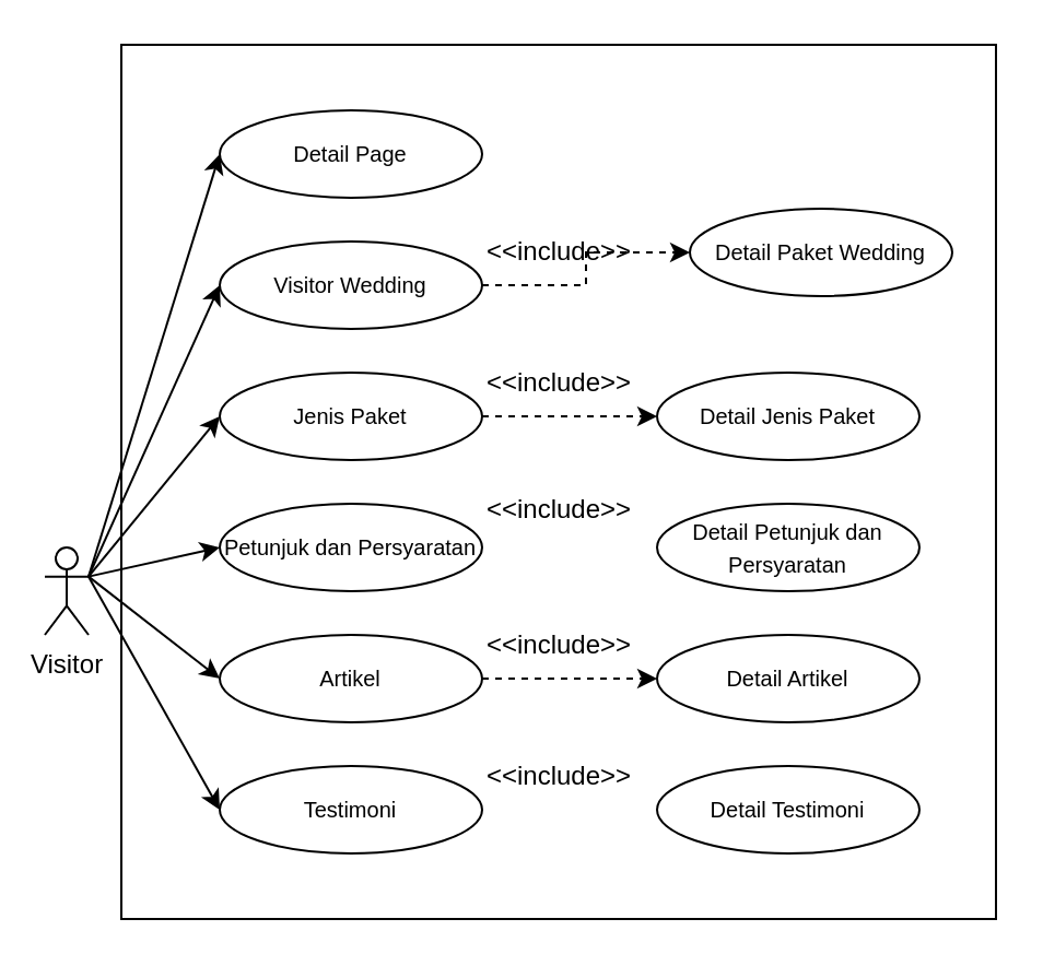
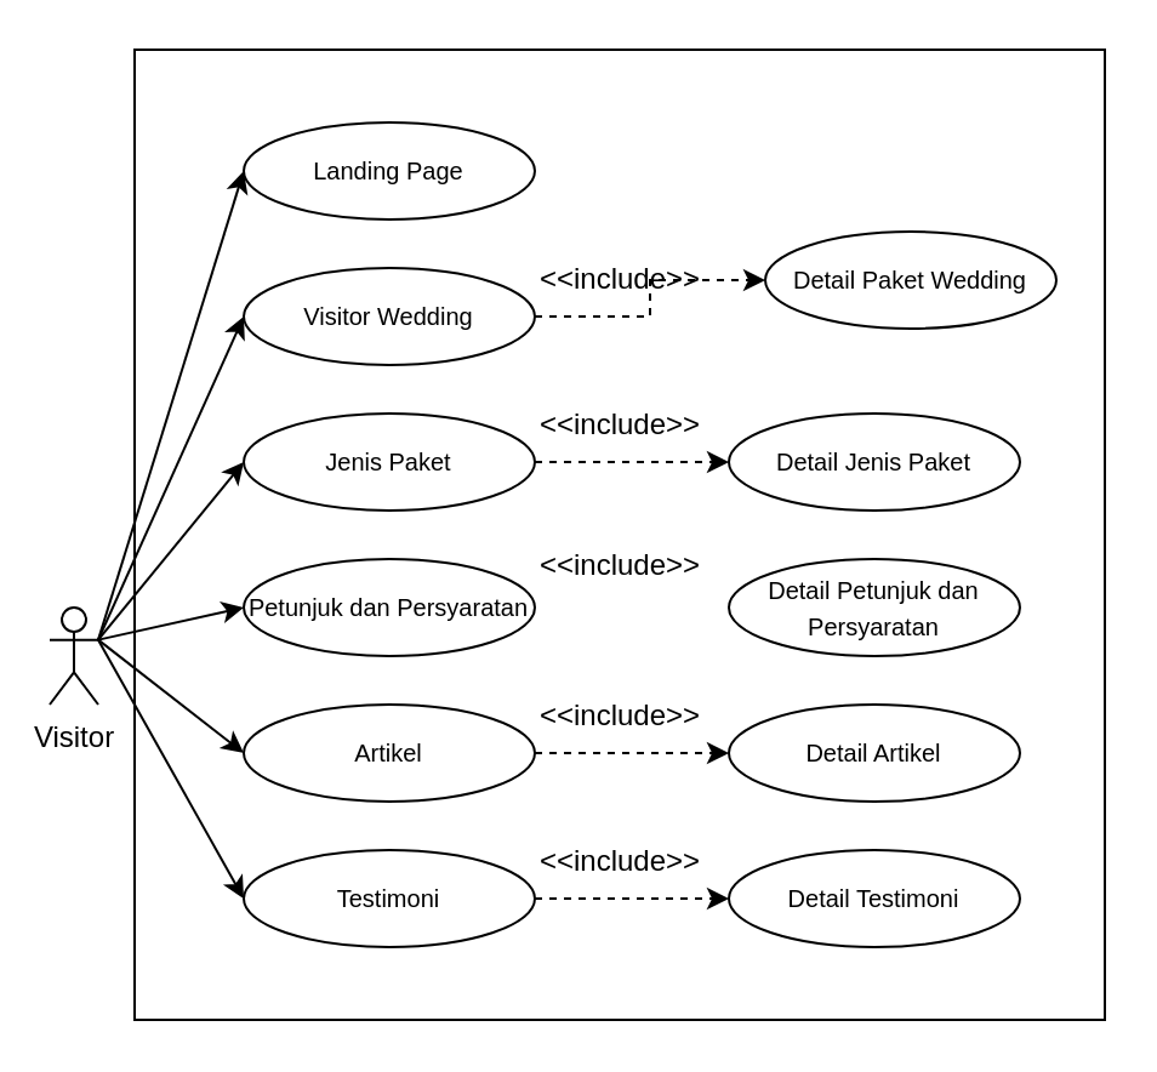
  <mxCell id="0" />
  <mxCell id="1" parent="0" />
  <mxCell id="2" value="" style="rounded=0;whiteSpace=wrap;html=1;verticalAlign=middle;" vertex="1" parent="1"><mxGeometry x="55" y="20" width="400" height="400" as="geometry" /></mxCell>
- <mxCell id="3" value="&lt;font style=&quot;font-size: 10px;&quot;&gt;Detail Page&lt;/font&gt;" style="ellipse;whiteSpace=wrap;html=1;" parent="1" vertex="1"><mxGeometry x="100" y="50" width="120" height="40" as="geometry" /></mxCell>
+ <mxCell id="3" value="&lt;font style=&quot;font-size: 10px;&quot;&gt;Landing Page&lt;/font&gt;" style="ellipse;whiteSpace=wrap;html=1;" parent="1" vertex="1"><mxGeometry x="100" y="50" width="120" height="40" as="geometry" /></mxCell>
  <mxCell id="4" value="" style="edgeStyle=orthogonalEdgeStyle;rounded=0;orthogonalLoop=1;jettySize=auto;html=1;dashed=1;" parent="1" source="5" target="20" edge="1"><mxGeometry relative="1" as="geometry" /></mxCell>
  <mxCell id="5" value="&lt;font style=&quot;font-size: 10px;&quot;&gt;Visitor Wedding&lt;/font&gt;" style="ellipse;whiteSpace=wrap;html=1;" parent="1" vertex="1"><mxGeometry x="100" y="110" width="120" height="40" as="geometry" /></mxCell>
  <mxCell id="6" value="" style="edgeStyle=orthogonalEdgeStyle;rounded=0;orthogonalLoop=1;jettySize=auto;html=1;dashed=1;" parent="1" source="7" target="22" edge="1"><mxGeometry relative="1" as="geometry" /></mxCell>
  <mxCell id="7" value="&lt;font style=&quot;font-size: 10px;&quot;&gt;Jenis Paket&lt;/font&gt;" style="ellipse;whiteSpace=wrap;html=1;" parent="1" vertex="1"><mxGeometry x="100" y="170" width="120" height="40" as="geometry" /></mxCell>
  <mxCell id="8" value="&lt;font style=&quot;font-size: 10px;&quot;&gt;Petunjuk dan Persyaratan&lt;/font&gt;" style="ellipse;whiteSpace=wrap;html=1;" parent="1" vertex="1"><mxGeometry x="100" y="230" width="120" height="40" as="geometry" /></mxCell>
  <mxCell id="9" value="Visitor" style="shape=umlActor;verticalLabelPosition=bottom;verticalAlign=top;html=1;" parent="1" vertex="1"><mxGeometry x="20" y="250" width="20" height="40" as="geometry" /></mxCell>
  <mxCell id="10" value="" style="endArrow=classic;html=1;rounded=0;exitX=1;exitY=0.333;exitDx=0;exitDy=0;exitPerimeter=0;entryX=0;entryY=0.5;entryDx=0;entryDy=0;" parent="1" source="9" target="3" edge="1"><mxGeometry width="50" height="50" relative="1" as="geometry"><mxPoint x="20" y="200" as="sourcePoint" /><mxPoint x="70" y="150" as="targetPoint" /></mxGeometry></mxCell>
  <mxCell id="11" value="" style="endArrow=classic;html=1;rounded=0;entryX=0;entryY=0.5;entryDx=0;entryDy=0;exitX=1;exitY=0.333;exitDx=0;exitDy=0;exitPerimeter=0;" parent="1" source="9" target="5" edge="1"><mxGeometry width="50" height="50" relative="1" as="geometry"><mxPoint x="10" y="200" as="sourcePoint" /><mxPoint x="130" y="90" as="targetPoint" /></mxGeometry></mxCell>
  <mxCell id="12" value="" style="endArrow=classic;html=1;rounded=0;entryX=0;entryY=0.5;entryDx=0;entryDy=0;exitX=1;exitY=0.333;exitDx=0;exitDy=0;exitPerimeter=0;" parent="1" source="9" target="7" edge="1"><mxGeometry width="50" height="50" relative="1" as="geometry"><mxPoint x="10" y="200" as="sourcePoint" /><mxPoint x="140" y="100" as="targetPoint" /></mxGeometry></mxCell>
  <mxCell id="13" value="" style="endArrow=classic;html=1;rounded=0;exitX=1;exitY=0.333;exitDx=0;exitDy=0;exitPerimeter=0;entryX=0;entryY=0.5;entryDx=0;entryDy=0;" parent="1" source="9" target="8" edge="1"><mxGeometry width="50" height="50" relative="1" as="geometry"><mxPoint x="40" y="233" as="sourcePoint" /><mxPoint x="150" y="110" as="targetPoint" /></mxGeometry></mxCell>
  <mxCell id="14" value="" style="edgeStyle=orthogonalEdgeStyle;rounded=0;orthogonalLoop=1;jettySize=auto;html=1;dashed=1;" parent="1" source="15" target="24" edge="1"><mxGeometry relative="1" as="geometry" /></mxCell>
  <mxCell id="15" value="&lt;font style=&quot;font-size: 10px;&quot;&gt;Artikel&lt;/font&gt;" style="ellipse;whiteSpace=wrap;html=1;" parent="1" vertex="1"><mxGeometry x="100" y="290" width="120" height="40" as="geometry" /></mxCell>
  <mxCell id="16" value="" style="endArrow=classic;html=1;rounded=0;entryX=0;entryY=0.5;entryDx=0;entryDy=0;exitX=1;exitY=0.333;exitDx=0;exitDy=0;exitPerimeter=0;" parent="1" source="9" target="15" edge="1"><mxGeometry width="50" height="50" relative="1" as="geometry"><mxPoint x="20" y="210" as="sourcePoint" /><mxPoint x="110" y="240" as="targetPoint" /></mxGeometry></mxCell>
+ <mxCell id="17" value="" style="edgeStyle=orthogonalEdgeStyle;rounded=0;orthogonalLoop=1;jettySize=auto;html=1;dashed=1;" parent="1" source="18" target="26" edge="1"><mxGeometry relative="1" as="geometry" /></mxCell>
  <mxCell id="18" value="&lt;font style=&quot;font-size: 10px;&quot;&gt;Testimoni&lt;/font&gt;" style="ellipse;whiteSpace=wrap;html=1;" parent="1" vertex="1"><mxGeometry x="100" y="350" width="120" height="40" as="geometry" /></mxCell>
  <mxCell id="19" value="" style="endArrow=classic;html=1;rounded=0;entryX=0;entryY=0.5;entryDx=0;entryDy=0;exitX=1;exitY=0.333;exitDx=0;exitDy=0;exitPerimeter=0;" parent="1" source="9" target="18" edge="1"><mxGeometry width="50" height="50" relative="1" as="geometry"><mxPoint x="20" y="213" as="sourcePoint" /><mxPoint x="110" y="320" as="targetPoint" /></mxGeometry></mxCell>
  <mxCell id="20" value="&lt;font style=&quot;font-size: 10px;&quot;&gt;Detail Paket Wedding&lt;/font&gt;" style="ellipse;whiteSpace=wrap;html=1;" parent="1" vertex="1"><mxGeometry x="315" y="95" width="120" height="40" as="geometry" /></mxCell>
  <mxCell id="21" value="&amp;lt;&amp;lt;include&amp;gt;&amp;gt;" style="text;html=1;align=center;verticalAlign=middle;resizable=0;points=[];autosize=1;strokeColor=none;fillColor=none;" parent="1" vertex="1"><mxGeometry x="210" y="100" width="90" height="30" as="geometry" /></mxCell>
  <mxCell id="22" value="&lt;font style=&quot;font-size: 10px;&quot;&gt;Detail Jenis Paket&lt;/font&gt;" style="ellipse;whiteSpace=wrap;html=1;" parent="1" vertex="1"><mxGeometry x="300" y="170" width="120" height="40" as="geometry" /></mxCell>
  <mxCell id="23" value="&amp;lt;&amp;lt;include&amp;gt;&amp;gt;" style="text;html=1;align=center;verticalAlign=middle;resizable=0;points=[];autosize=1;strokeColor=none;fillColor=none;" parent="1" vertex="1"><mxGeometry x="210" y="160" width="90" height="30" as="geometry" /></mxCell>
  <mxCell id="24" value="&lt;font style=&quot;font-size: 10px;&quot;&gt;Detail Artikel&lt;/font&gt;" style="ellipse;whiteSpace=wrap;html=1;" parent="1" vertex="1"><mxGeometry x="300" y="290" width="120" height="40" as="geometry" /></mxCell>
  <mxCell id="25" value="&amp;lt;&amp;lt;include&amp;gt;&amp;gt;" style="text;html=1;align=center;verticalAlign=middle;resizable=0;points=[];autosize=1;strokeColor=none;fillColor=none;" parent="1" vertex="1"><mxGeometry x="210" y="280" width="90" height="30" as="geometry" /></mxCell>
  <mxCell id="26" value="&lt;font style=&quot;font-size: 10px;&quot;&gt;Detail Testimoni&lt;/font&gt;" style="ellipse;whiteSpace=wrap;html=1;" parent="1" vertex="1"><mxGeometry x="300" y="350" width="120" height="40" as="geometry" /></mxCell>
  <mxCell id="27" value="&amp;lt;&amp;lt;include&amp;gt;&amp;gt;" style="text;html=1;align=center;verticalAlign=middle;resizable=0;points=[];autosize=1;strokeColor=none;fillColor=none;" parent="1" vertex="1"><mxGeometry x="210" y="340" width="90" height="30" as="geometry" /></mxCell>
  <mxCell id="28" value="&lt;font style=&quot;font-size: 10px;&quot;&gt;Detail Petunjuk dan Persyaratan&lt;/font&gt;" style="ellipse;whiteSpace=wrap;html=1;" vertex="1" parent="1"><mxGeometry x="300" y="230" width="120" height="40" as="geometry" /></mxCell>
  <mxCell id="29" value="&amp;lt;&amp;lt;include&amp;gt;&amp;gt;" style="text;html=1;align=center;verticalAlign=middle;resizable=0;points=[];autosize=1;strokeColor=none;fillColor=none;" vertex="1" parent="1"><mxGeometry x="210" y="218" width="90" height="30" as="geometry" /></mxCell>
